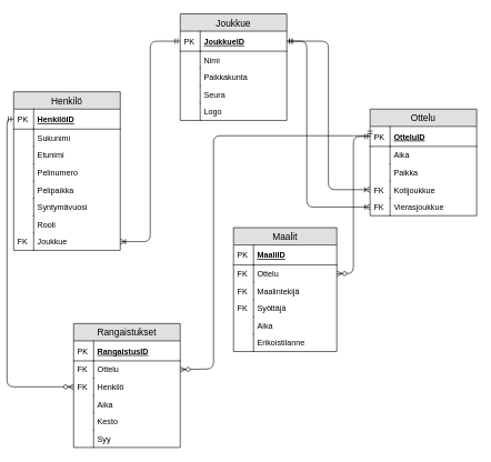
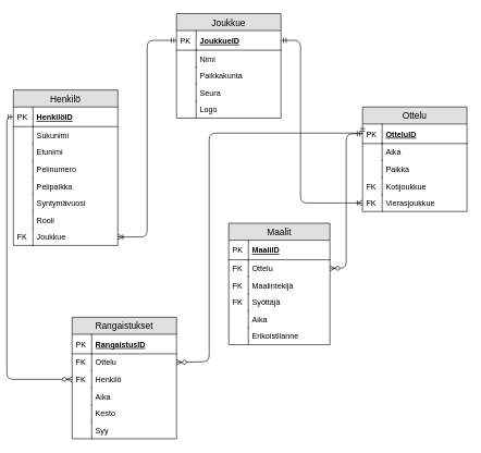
  <mxCell id="0" />
  <mxCell id="1" parent="0" />
  <mxCell id="2" value="Henkilö" style="swimlane;fontStyle=0;childLayout=stackLayout;horizontal=1;startSize=26;fillColor=#e0e0e0;horizontalStack=0;resizeParent=1;resizeParentMax=0;resizeLast=0;collapsible=1;marginBottom=0;swimlaneFillColor=#ffffff;align=center;fontSize=14;" vertex="1" parent="1"><mxGeometry x="20" y="137" width="160" height="238" as="geometry" /></mxCell>
  <mxCell id="3" value="HenkilöID" style="shape=partialRectangle;top=0;left=0;right=0;bottom=1;align=left;verticalAlign=middle;fillColor=none;spacingLeft=34;spacingRight=4;overflow=hidden;rotatable=0;points=[[0,0.5],[1,0.5]];portConstraint=eastwest;dropTarget=0;fontStyle=5;fontSize=12;" vertex="1" parent="2"><mxGeometry y="26" width="160" height="30" as="geometry" /></mxCell>
  <mxCell id="4" value="PK" style="shape=partialRectangle;top=0;left=0;bottom=0;fillColor=none;align=left;verticalAlign=middle;spacingLeft=4;spacingRight=4;overflow=hidden;rotatable=0;points=[];portConstraint=eastwest;part=1;fontSize=12;" vertex="1" connectable="0" parent="3"><mxGeometry width="30" height="30" as="geometry" /></mxCell>
  <mxCell id="5" value="Sukunimi" style="shape=partialRectangle;top=0;left=0;right=0;bottom=0;align=left;verticalAlign=top;fillColor=none;spacingLeft=34;spacingRight=4;overflow=hidden;rotatable=0;points=[[0,0.5],[1,0.5]];portConstraint=eastwest;dropTarget=0;fontSize=12;" vertex="1" parent="2"><mxGeometry y="56" width="160" height="26" as="geometry" /></mxCell>
  <mxCell id="6" value="" style="shape=partialRectangle;top=0;left=0;bottom=0;fillColor=none;align=left;verticalAlign=top;spacingLeft=4;spacingRight=4;overflow=hidden;rotatable=0;points=[];portConstraint=eastwest;part=1;fontSize=12;" vertex="1" connectable="0" parent="5"><mxGeometry width="30" height="26" as="geometry" /></mxCell>
  <mxCell id="7" value="Etunimi" style="shape=partialRectangle;top=0;left=0;right=0;bottom=0;align=left;verticalAlign=top;fillColor=none;spacingLeft=34;spacingRight=4;overflow=hidden;rotatable=0;points=[[0,0.5],[1,0.5]];portConstraint=eastwest;dropTarget=0;fontSize=12;" vertex="1" parent="2"><mxGeometry y="82" width="160" height="26" as="geometry" /></mxCell>
  <mxCell id="8" value="" style="shape=partialRectangle;top=0;left=0;bottom=0;fillColor=none;align=left;verticalAlign=top;spacingLeft=4;spacingRight=4;overflow=hidden;rotatable=0;points=[];portConstraint=eastwest;part=1;fontSize=12;" vertex="1" connectable="0" parent="7"><mxGeometry width="30" height="26" as="geometry" /></mxCell>
  <mxCell id="9" value="Pelinumero" style="shape=partialRectangle;top=0;left=0;right=0;bottom=0;align=left;verticalAlign=top;fillColor=none;spacingLeft=34;spacingRight=4;overflow=hidden;rotatable=0;points=[[0,0.5],[1,0.5]];portConstraint=eastwest;dropTarget=0;fontSize=12;" vertex="1" parent="2"><mxGeometry y="108" width="160" height="26" as="geometry" /></mxCell>
  <mxCell id="10" value="" style="shape=partialRectangle;top=0;left=0;bottom=0;fillColor=none;align=left;verticalAlign=top;spacingLeft=4;spacingRight=4;overflow=hidden;rotatable=0;points=[];portConstraint=eastwest;part=1;fontSize=12;" vertex="1" connectable="0" parent="9"><mxGeometry width="30" height="26" as="geometry" /></mxCell>
  <mxCell id="11" value="Pelipaikka" style="shape=partialRectangle;top=0;left=0;right=0;bottom=0;align=left;verticalAlign=top;fillColor=none;spacingLeft=34;spacingRight=4;overflow=hidden;rotatable=0;points=[[0,0.5],[1,0.5]];portConstraint=eastwest;dropTarget=0;fontSize=12;" vertex="1" parent="2"><mxGeometry y="134" width="160" height="26" as="geometry" /></mxCell>
  <mxCell id="12" value="" style="shape=partialRectangle;top=0;left=0;bottom=0;fillColor=none;align=left;verticalAlign=top;spacingLeft=4;spacingRight=4;overflow=hidden;rotatable=0;points=[];portConstraint=eastwest;part=1;fontSize=12;" vertex="1" connectable="0" parent="11"><mxGeometry width="30" height="26" as="geometry" /></mxCell>
  <mxCell id="13" value="Syntymävuosi" style="shape=partialRectangle;top=0;left=0;right=0;bottom=0;align=left;verticalAlign=top;fillColor=none;spacingLeft=34;spacingRight=4;overflow=hidden;rotatable=0;points=[[0,0.5],[1,0.5]];portConstraint=eastwest;dropTarget=0;fontSize=12;" vertex="1" parent="2"><mxGeometry y="160" width="160" height="26" as="geometry" /></mxCell>
  <mxCell id="14" value="" style="shape=partialRectangle;top=0;left=0;bottom=0;fillColor=none;align=left;verticalAlign=top;spacingLeft=4;spacingRight=4;overflow=hidden;rotatable=0;points=[];portConstraint=eastwest;part=1;fontSize=12;" vertex="1" connectable="0" parent="13"><mxGeometry width="30" height="26" as="geometry" /></mxCell>
  <mxCell id="15" value="Rooli" style="shape=partialRectangle;top=0;left=0;right=0;bottom=0;align=left;verticalAlign=top;fillColor=none;spacingLeft=34;spacingRight=4;overflow=hidden;rotatable=0;points=[[0,0.5],[1,0.5]];portConstraint=eastwest;dropTarget=0;fontSize=12;" vertex="1" parent="2"><mxGeometry y="186" width="160" height="26" as="geometry" /></mxCell>
  <mxCell id="16" value="" style="shape=partialRectangle;top=0;left=0;bottom=0;fillColor=none;align=left;verticalAlign=top;spacingLeft=4;spacingRight=4;overflow=hidden;rotatable=0;points=[];portConstraint=eastwest;part=1;fontSize=12;" vertex="1" connectable="0" parent="15"><mxGeometry width="30" height="26" as="geometry" /></mxCell>
  <mxCell id="17" value="Joukkue" style="shape=partialRectangle;top=0;left=0;right=0;bottom=0;align=left;verticalAlign=top;fillColor=none;spacingLeft=34;spacingRight=4;overflow=hidden;rotatable=0;points=[[0,0.5],[1,0.5]];portConstraint=eastwest;dropTarget=0;fontSize=12;" vertex="1" parent="2"><mxGeometry y="212" width="160" height="26" as="geometry" /></mxCell>
  <mxCell id="18" value="FK" style="shape=partialRectangle;top=0;left=0;bottom=0;fillColor=none;align=left;verticalAlign=top;spacingLeft=4;spacingRight=4;overflow=hidden;rotatable=0;points=[];portConstraint=eastwest;part=1;fontSize=12;" vertex="1" connectable="0" parent="17"><mxGeometry width="30" height="26" as="geometry" /></mxCell>
  <mxCell id="19" value="Joukkue" style="swimlane;fontStyle=0;childLayout=stackLayout;horizontal=1;startSize=26;fillColor=#e0e0e0;horizontalStack=0;resizeParent=1;resizeParentMax=0;resizeLast=0;collapsible=1;marginBottom=0;swimlaneFillColor=#ffffff;align=center;fontSize=14;" vertex="1" parent="1"><mxGeometry x="270" y="20" width="160" height="160" as="geometry" /></mxCell>
  <mxCell id="20" value="JoukkueID" style="shape=partialRectangle;top=0;left=0;right=0;bottom=1;align=left;verticalAlign=middle;fillColor=none;spacingLeft=34;spacingRight=4;overflow=hidden;rotatable=0;points=[[0,0.5],[1,0.5]];portConstraint=eastwest;dropTarget=0;fontStyle=5;fontSize=12;" vertex="1" parent="19"><mxGeometry y="26" width="160" height="30" as="geometry" /></mxCell>
  <mxCell id="21" value="PK" style="shape=partialRectangle;top=0;left=0;bottom=0;fillColor=none;align=left;verticalAlign=middle;spacingLeft=4;spacingRight=4;overflow=hidden;rotatable=0;points=[];portConstraint=eastwest;part=1;fontSize=12;" vertex="1" connectable="0" parent="20"><mxGeometry width="30" height="30" as="geometry" /></mxCell>
  <mxCell id="22" value="Nimi" style="shape=partialRectangle;top=0;left=0;right=0;bottom=0;align=left;verticalAlign=top;fillColor=none;spacingLeft=34;spacingRight=4;overflow=hidden;rotatable=0;points=[[0,0.5],[1,0.5]];portConstraint=eastwest;dropTarget=0;fontSize=12;" vertex="1" parent="19"><mxGeometry y="56" width="160" height="26" as="geometry" /></mxCell>
  <mxCell id="23" value="" style="shape=partialRectangle;top=0;left=0;bottom=0;fillColor=none;align=left;verticalAlign=top;spacingLeft=4;spacingRight=4;overflow=hidden;rotatable=0;points=[];portConstraint=eastwest;part=1;fontSize=12;" vertex="1" connectable="0" parent="22"><mxGeometry width="30" height="26" as="geometry" /></mxCell>
  <mxCell id="24" value="Paikkakunta" style="shape=partialRectangle;top=0;left=0;right=0;bottom=0;align=left;verticalAlign=top;fillColor=none;spacingLeft=34;spacingRight=4;overflow=hidden;rotatable=0;points=[[0,0.5],[1,0.5]];portConstraint=eastwest;dropTarget=0;fontSize=12;" vertex="1" parent="19"><mxGeometry y="82" width="160" height="26" as="geometry" /></mxCell>
  <mxCell id="25" value="" style="shape=partialRectangle;top=0;left=0;bottom=0;fillColor=none;align=left;verticalAlign=top;spacingLeft=4;spacingRight=4;overflow=hidden;rotatable=0;points=[];portConstraint=eastwest;part=1;fontSize=12;" vertex="1" connectable="0" parent="24"><mxGeometry width="30" height="26" as="geometry" /></mxCell>
  <mxCell id="26" value="Seura" style="shape=partialRectangle;top=0;left=0;right=0;bottom=0;align=left;verticalAlign=top;fillColor=none;spacingLeft=34;spacingRight=4;overflow=hidden;rotatable=0;points=[[0,0.5],[1,0.5]];portConstraint=eastwest;dropTarget=0;fontSize=12;" vertex="1" parent="19"><mxGeometry y="108" width="160" height="26" as="geometry" /></mxCell>
  <mxCell id="27" value="" style="shape=partialRectangle;top=0;left=0;bottom=0;fillColor=none;align=left;verticalAlign=top;spacingLeft=4;spacingRight=4;overflow=hidden;rotatable=0;points=[];portConstraint=eastwest;part=1;fontSize=12;" vertex="1" connectable="0" parent="26"><mxGeometry width="30" height="26" as="geometry" /></mxCell>
  <mxCell id="28" value="Logo" style="shape=partialRectangle;top=0;left=0;right=0;bottom=0;align=left;verticalAlign=top;fillColor=none;spacingLeft=34;spacingRight=4;overflow=hidden;rotatable=0;points=[[0,0.5],[1,0.5]];portConstraint=eastwest;dropTarget=0;fontSize=12;" vertex="1" parent="19"><mxGeometry y="134" width="160" height="26" as="geometry" /></mxCell>
  <mxCell id="29" value="" style="shape=partialRectangle;top=0;left=0;bottom=0;fillColor=none;align=left;verticalAlign=top;spacingLeft=4;spacingRight=4;overflow=hidden;rotatable=0;points=[];portConstraint=eastwest;part=1;fontSize=12;" vertex="1" connectable="0" parent="28"><mxGeometry width="30" height="26" as="geometry" /></mxCell>
  <mxCell id="30" value="Ottelu" style="swimlane;fontStyle=0;childLayout=stackLayout;horizontal=1;startSize=26;fillColor=#e0e0e0;horizontalStack=0;resizeParent=1;resizeParentMax=0;resizeLast=0;collapsible=1;marginBottom=0;swimlaneFillColor=#ffffff;align=center;fontSize=14;" vertex="1" parent="1"><mxGeometry x="555" y="163" width="160" height="160" as="geometry" /></mxCell>
  <mxCell id="31" value="OtteluID" style="shape=partialRectangle;top=0;left=0;right=0;bottom=1;align=left;verticalAlign=middle;fillColor=none;spacingLeft=34;spacingRight=4;overflow=hidden;rotatable=0;points=[[0,0.5],[1,0.5]];portConstraint=eastwest;dropTarget=0;fontStyle=5;fontSize=12;" vertex="1" parent="30"><mxGeometry y="26" width="160" height="30" as="geometry" /></mxCell>
  <mxCell id="32" value="PK" style="shape=partialRectangle;top=0;left=0;bottom=0;fillColor=none;align=left;verticalAlign=middle;spacingLeft=4;spacingRight=4;overflow=hidden;rotatable=0;points=[];portConstraint=eastwest;part=1;fontSize=12;" vertex="1" connectable="0" parent="31"><mxGeometry width="30" height="30" as="geometry" /></mxCell>
  <mxCell id="33" value="Aika" style="shape=partialRectangle;top=0;left=0;right=0;bottom=0;align=left;verticalAlign=top;fillColor=none;spacingLeft=34;spacingRight=4;overflow=hidden;rotatable=0;points=[[0,0.5],[1,0.5]];portConstraint=eastwest;dropTarget=0;fontSize=12;" vertex="1" parent="30"><mxGeometry y="56" width="160" height="26" as="geometry" /></mxCell>
  <mxCell id="34" value="" style="shape=partialRectangle;top=0;left=0;bottom=0;fillColor=none;align=left;verticalAlign=top;spacingLeft=4;spacingRight=4;overflow=hidden;rotatable=0;points=[];portConstraint=eastwest;part=1;fontSize=12;" vertex="1" connectable="0" parent="33"><mxGeometry width="30" height="26" as="geometry" /></mxCell>
  <mxCell id="35" value="Paikka" style="shape=partialRectangle;top=0;left=0;right=0;bottom=0;align=left;verticalAlign=top;fillColor=none;spacingLeft=34;spacingRight=4;overflow=hidden;rotatable=0;points=[[0,0.5],[1,0.5]];portConstraint=eastwest;dropTarget=0;fontSize=12;" vertex="1" parent="30"><mxGeometry y="82" width="160" height="26" as="geometry" /></mxCell>
  <mxCell id="36" value="" style="shape=partialRectangle;top=0;left=0;bottom=0;fillColor=none;align=left;verticalAlign=top;spacingLeft=4;spacingRight=4;overflow=hidden;rotatable=0;points=[];portConstraint=eastwest;part=1;fontSize=12;" vertex="1" connectable="0" parent="35"><mxGeometry width="30" height="26" as="geometry" /></mxCell>
  <mxCell id="37" value="Kotijoukkue" style="shape=partialRectangle;top=0;left=0;right=0;bottom=0;align=left;verticalAlign=top;fillColor=none;spacingLeft=34;spacingRight=4;overflow=hidden;rotatable=0;points=[[0,0.5],[1,0.5]];portConstraint=eastwest;dropTarget=0;fontSize=12;" vertex="1" parent="30"><mxGeometry y="108" width="160" height="26" as="geometry" /></mxCell>
  <mxCell id="38" value="FK" style="shape=partialRectangle;top=0;left=0;bottom=0;fillColor=none;align=left;verticalAlign=top;spacingLeft=4;spacingRight=4;overflow=hidden;rotatable=0;points=[];portConstraint=eastwest;part=1;fontSize=12;" vertex="1" connectable="0" parent="37"><mxGeometry width="30" height="26" as="geometry" /></mxCell>
  <mxCell id="39" value="Vierasjoukkue" style="shape=partialRectangle;top=0;left=0;right=0;bottom=0;align=left;verticalAlign=top;fillColor=none;spacingLeft=34;spacingRight=4;overflow=hidden;rotatable=0;points=[[0,0.5],[1,0.5]];portConstraint=eastwest;dropTarget=0;fontSize=12;" vertex="1" parent="30"><mxGeometry y="134" width="160" height="26" as="geometry" /></mxCell>
  <mxCell id="40" value="FK" style="shape=partialRectangle;top=0;left=0;bottom=0;fillColor=none;align=left;verticalAlign=top;spacingLeft=4;spacingRight=4;overflow=hidden;rotatable=0;points=[];portConstraint=eastwest;part=1;fontSize=12;" vertex="1" connectable="0" parent="39"><mxGeometry width="30" height="26" as="geometry" /></mxCell>
  <mxCell id="41" value="Maalit" style="swimlane;fontStyle=0;childLayout=stackLayout;horizontal=1;startSize=26;fillColor=#e0e0e0;horizontalStack=0;resizeParent=1;resizeParentMax=0;resizeLast=0;collapsible=1;marginBottom=0;swimlaneFillColor=#ffffff;align=center;fontSize=14;" vertex="1" parent="1"><mxGeometry x="350" y="341" width="155" height="186" as="geometry" /></mxCell>
  <mxCell id="42" value="MaaliID" style="shape=partialRectangle;top=0;left=0;right=0;bottom=1;align=left;verticalAlign=middle;fillColor=none;spacingLeft=34;spacingRight=4;overflow=hidden;rotatable=0;points=[[0,0.5],[1,0.5]];portConstraint=eastwest;dropTarget=0;fontStyle=5;fontSize=12;" vertex="1" parent="41"><mxGeometry y="26" width="155" height="30" as="geometry" /></mxCell>
  <mxCell id="43" value="PK" style="shape=partialRectangle;top=0;left=0;bottom=0;fillColor=none;align=left;verticalAlign=middle;spacingLeft=4;spacingRight=4;overflow=hidden;rotatable=0;points=[];portConstraint=eastwest;part=1;fontSize=12;" vertex="1" connectable="0" parent="42"><mxGeometry width="30" height="30" as="geometry" /></mxCell>
  <mxCell id="44" value="Ottelu" style="shape=partialRectangle;top=0;left=0;right=0;bottom=0;align=left;verticalAlign=top;fillColor=none;spacingLeft=34;spacingRight=4;overflow=hidden;rotatable=0;points=[[0,0.5],[1,0.5]];portConstraint=eastwest;dropTarget=0;fontSize=12;" vertex="1" parent="41"><mxGeometry y="56" width="155" height="26" as="geometry" /></mxCell>
  <mxCell id="45" value="FK" style="shape=partialRectangle;top=0;left=0;bottom=0;fillColor=none;align=left;verticalAlign=top;spacingLeft=4;spacingRight=4;overflow=hidden;rotatable=0;points=[];portConstraint=eastwest;part=1;fontSize=12;" vertex="1" connectable="0" parent="44"><mxGeometry width="30" height="26" as="geometry" /></mxCell>
  <mxCell id="46" value="Maalintekijä" style="shape=partialRectangle;top=0;left=0;right=0;bottom=0;align=left;verticalAlign=top;fillColor=none;spacingLeft=34;spacingRight=4;overflow=hidden;rotatable=0;points=[[0,0.5],[1,0.5]];portConstraint=eastwest;dropTarget=0;fontSize=12;" vertex="1" parent="41"><mxGeometry y="82" width="155" height="26" as="geometry" /></mxCell>
  <mxCell id="47" value="FK" style="shape=partialRectangle;top=0;left=0;bottom=0;fillColor=none;align=left;verticalAlign=top;spacingLeft=4;spacingRight=4;overflow=hidden;rotatable=0;points=[];portConstraint=eastwest;part=1;fontSize=12;" vertex="1" connectable="0" parent="46"><mxGeometry width="30" height="26" as="geometry" /></mxCell>
  <mxCell id="48" value="Syöttäjä" style="shape=partialRectangle;top=0;left=0;right=0;bottom=0;align=left;verticalAlign=top;fillColor=none;spacingLeft=34;spacingRight=4;overflow=hidden;rotatable=0;points=[[0,0.5],[1,0.5]];portConstraint=eastwest;dropTarget=0;fontSize=12;" vertex="1" parent="41"><mxGeometry y="108" width="155" height="26" as="geometry" /></mxCell>
  <mxCell id="49" value="FK" style="shape=partialRectangle;top=0;left=0;bottom=0;fillColor=none;align=left;verticalAlign=top;spacingLeft=4;spacingRight=4;overflow=hidden;rotatable=0;points=[];portConstraint=eastwest;part=1;fontSize=12;" vertex="1" connectable="0" parent="48"><mxGeometry width="30" height="26" as="geometry" /></mxCell>
  <mxCell id="50" value="Aika" style="shape=partialRectangle;top=0;left=0;right=0;bottom=0;align=left;verticalAlign=top;fillColor=none;spacingLeft=34;spacingRight=4;overflow=hidden;rotatable=0;points=[[0,0.5],[1,0.5]];portConstraint=eastwest;dropTarget=0;fontSize=12;" vertex="1" parent="41"><mxGeometry y="134" width="155" height="26" as="geometry" /></mxCell>
  <mxCell id="51" value="" style="shape=partialRectangle;top=0;left=0;bottom=0;fillColor=none;align=left;verticalAlign=top;spacingLeft=4;spacingRight=4;overflow=hidden;rotatable=0;points=[];portConstraint=eastwest;part=1;fontSize=12;" vertex="1" connectable="0" parent="50"><mxGeometry width="30" height="26" as="geometry" /></mxCell>
  <mxCell id="52" value="Erikoistilanne" style="shape=partialRectangle;top=0;left=0;right=0;bottom=0;align=left;verticalAlign=top;fillColor=none;spacingLeft=34;spacingRight=4;overflow=hidden;rotatable=0;points=[[0,0.5],[1,0.5]];portConstraint=eastwest;dropTarget=0;fontSize=12;" vertex="1" parent="41"><mxGeometry y="160" width="155" height="26" as="geometry" /></mxCell>
  <mxCell id="53" value="" style="shape=partialRectangle;top=0;left=0;bottom=0;fillColor=none;align=left;verticalAlign=top;spacingLeft=4;spacingRight=4;overflow=hidden;rotatable=0;points=[];portConstraint=eastwest;part=1;fontSize=12;" vertex="1" connectable="0" parent="52"><mxGeometry width="30" height="26" as="geometry" /></mxCell>
  <mxCell id="54" value="Rangaistukset" style="swimlane;fontStyle=0;childLayout=stackLayout;horizontal=1;startSize=26;fillColor=#e0e0e0;horizontalStack=0;resizeParent=1;resizeParentMax=0;resizeLast=0;collapsible=1;marginBottom=0;swimlaneFillColor=#ffffff;align=center;fontSize=14;" vertex="1" parent="1"><mxGeometry x="110" y="485" width="160" height="186" as="geometry" /></mxCell>
  <mxCell id="55" value="RangaistusID" style="shape=partialRectangle;top=0;left=0;right=0;bottom=1;align=left;verticalAlign=middle;fillColor=none;spacingLeft=34;spacingRight=4;overflow=hidden;rotatable=0;points=[[0,0.5],[1,0.5]];portConstraint=eastwest;dropTarget=0;fontStyle=5;fontSize=12;" vertex="1" parent="54"><mxGeometry y="26" width="160" height="30" as="geometry" /></mxCell>
  <mxCell id="56" value="PK" style="shape=partialRectangle;top=0;left=0;bottom=0;fillColor=none;align=left;verticalAlign=middle;spacingLeft=4;spacingRight=4;overflow=hidden;rotatable=0;points=[];portConstraint=eastwest;part=1;fontSize=12;" vertex="1" connectable="0" parent="55"><mxGeometry width="30" height="30" as="geometry" /></mxCell>
  <mxCell id="57" value="Ottelu" style="shape=partialRectangle;top=0;left=0;right=0;bottom=0;align=left;verticalAlign=top;fillColor=none;spacingLeft=34;spacingRight=4;overflow=hidden;rotatable=0;points=[[0,0.5],[1,0.5]];portConstraint=eastwest;dropTarget=0;fontSize=12;" vertex="1" parent="54"><mxGeometry y="56" width="160" height="26" as="geometry" /></mxCell>
  <mxCell id="58" value="FK" style="shape=partialRectangle;top=0;left=0;bottom=0;fillColor=none;align=left;verticalAlign=top;spacingLeft=4;spacingRight=4;overflow=hidden;rotatable=0;points=[];portConstraint=eastwest;part=1;fontSize=12;" vertex="1" connectable="0" parent="57"><mxGeometry width="30" height="26" as="geometry" /></mxCell>
  <mxCell id="59" value="Henkilö" style="shape=partialRectangle;top=0;left=0;right=0;bottom=0;align=left;verticalAlign=top;fillColor=none;spacingLeft=34;spacingRight=4;overflow=hidden;rotatable=0;points=[[0,0.5],[1,0.5]];portConstraint=eastwest;dropTarget=0;fontSize=12;" vertex="1" parent="54"><mxGeometry y="82" width="160" height="26" as="geometry" /></mxCell>
  <mxCell id="60" value="FK" style="shape=partialRectangle;top=0;left=0;bottom=0;fillColor=none;align=left;verticalAlign=top;spacingLeft=4;spacingRight=4;overflow=hidden;rotatable=0;points=[];portConstraint=eastwest;part=1;fontSize=12;" vertex="1" connectable="0" parent="59"><mxGeometry width="30" height="26" as="geometry" /></mxCell>
  <mxCell id="61" value="Aika" style="shape=partialRectangle;top=0;left=0;right=0;bottom=0;align=left;verticalAlign=top;fillColor=none;spacingLeft=34;spacingRight=4;overflow=hidden;rotatable=0;points=[[0,0.5],[1,0.5]];portConstraint=eastwest;dropTarget=0;fontSize=12;" vertex="1" parent="54"><mxGeometry y="108" width="160" height="26" as="geometry" /></mxCell>
  <mxCell id="62" value="" style="shape=partialRectangle;top=0;left=0;bottom=0;fillColor=none;align=left;verticalAlign=top;spacingLeft=4;spacingRight=4;overflow=hidden;rotatable=0;points=[];portConstraint=eastwest;part=1;fontSize=12;" vertex="1" connectable="0" parent="61"><mxGeometry width="30" height="26" as="geometry" /></mxCell>
  <mxCell id="63" value="Kesto" style="shape=partialRectangle;top=0;left=0;right=0;bottom=0;align=left;verticalAlign=top;fillColor=none;spacingLeft=34;spacingRight=4;overflow=hidden;rotatable=0;points=[[0,0.5],[1,0.5]];portConstraint=eastwest;dropTarget=0;fontSize=12;" vertex="1" parent="54"><mxGeometry y="134" width="160" height="26" as="geometry" /></mxCell>
  <mxCell id="64" value="" style="shape=partialRectangle;top=0;left=0;bottom=0;fillColor=none;align=left;verticalAlign=top;spacingLeft=4;spacingRight=4;overflow=hidden;rotatable=0;points=[];portConstraint=eastwest;part=1;fontSize=12;" vertex="1" connectable="0" parent="63"><mxGeometry width="30" height="26" as="geometry" /></mxCell>
  <mxCell id="65" value="Syy" style="shape=partialRectangle;top=0;left=0;right=0;bottom=0;align=left;verticalAlign=top;fillColor=none;spacingLeft=34;spacingRight=4;overflow=hidden;rotatable=0;points=[[0,0.5],[1,0.5]];portConstraint=eastwest;dropTarget=0;fontSize=12;" vertex="1" parent="54"><mxGeometry y="160" width="160" height="26" as="geometry" /></mxCell>
  <mxCell id="66" value="" style="shape=partialRectangle;top=0;left=0;bottom=0;fillColor=none;align=left;verticalAlign=top;spacingLeft=4;spacingRight=4;overflow=hidden;rotatable=0;points=[];portConstraint=eastwest;part=1;fontSize=12;" vertex="1" connectable="0" parent="65"><mxGeometry width="30" height="26" as="geometry" /></mxCell>
  <mxCell id="67" value="" style="fontSize=12;html=1;endArrow=ERoneToMany;startArrow=ERmandOne;entryX=1;entryY=0.5;entryDx=0;entryDy=0;exitX=0;exitY=0.5;exitDx=0;exitDy=0;edgeStyle=orthogonalEdgeStyle;" edge="1" parent="1" source="20" target="17"><mxGeometry width="100" height="100" relative="1" as="geometry"><mxPoint x="240" y="191" as="sourcePoint" /><mxPoint x="330" y="31" as="targetPoint" /></mxGeometry></mxCell>
- <mxCell id="68" value="" style="fontSize=12;html=1;endArrow=ERoneToMany;startArrow=ERmandOne;entryX=0;entryY=0.5;entryDx=0;entryDy=0;exitX=1;exitY=0.5;exitDx=0;exitDy=0;edgeStyle=orthogonalEdgeStyle;" edge="1" parent="1" source="20" target="37"><mxGeometry width="100" height="100" relative="1" as="geometry"><mxPoint x="540" y="68.071" as="sourcePoint" /><mxPoint x="450" y="343.786" as="targetPoint" /></mxGeometry></mxCell>
  <mxCell id="69" value="" style="fontSize=12;html=1;endArrow=ERoneToMany;startArrow=ERmandOne;entryX=0;entryY=0.5;entryDx=0;entryDy=0;edgeStyle=orthogonalEdgeStyle;" edge="1" parent="1" target="39"><mxGeometry width="100" height="100" relative="1" as="geometry"><mxPoint x="430" y="61" as="sourcePoint" /><mxPoint x="535.714" y="326.286" as="targetPoint" /><Array as="points"><mxPoint x="460" y="61" /><mxPoint x="460" y="310" /></Array></mxGeometry></mxCell>
  <mxCell id="70" value="" style="edgeStyle=orthogonalEdgeStyle;fontSize=12;html=1;endArrow=ERzeroToMany;startArrow=ERmandOne;exitX=0;exitY=0.5;exitDx=0;exitDy=0;entryX=1;entryY=0.5;entryDx=0;entryDy=0;" edge="1" parent="1" source="31" target="57"><mxGeometry width="100" height="100" relative="1" as="geometry"><mxPoint x="290" y="421" as="sourcePoint" /><mxPoint x="390" y="321" as="targetPoint" /><Array as="points"><mxPoint x="320" y="203" /><mxPoint x="320" y="553" /></Array></mxGeometry></mxCell>
  <mxCell id="71" value="" style="edgeStyle=orthogonalEdgeStyle;fontSize=12;html=1;endArrow=ERzeroToMany;startArrow=ERmandOne;entryX=1;entryY=0.5;entryDx=0;entryDy=0;exitX=0;exitY=0.5;exitDx=0;exitDy=0;" edge="1" parent="1" source="31" target="44"><mxGeometry width="100" height="100" relative="1" as="geometry"><mxPoint x="520" y="231" as="sourcePoint" /><mxPoint x="280" y="530.571" as="targetPoint" /></mxGeometry></mxCell>
  <mxCell id="72" value="" style="edgeStyle=orthogonalEdgeStyle;fontSize=12;html=1;endArrow=ERzeroToMany;startArrow=ERmandOne;exitX=0;exitY=0.5;exitDx=0;exitDy=0;entryX=0;entryY=0.5;entryDx=0;entryDy=0;" edge="1" parent="1" source="3" target="59"><mxGeometry width="100" height="100" relative="1" as="geometry"><mxPoint x="565.714" y="246.286" as="sourcePoint" /><mxPoint x="280" y="530.571" as="targetPoint" /></mxGeometry></mxCell>
